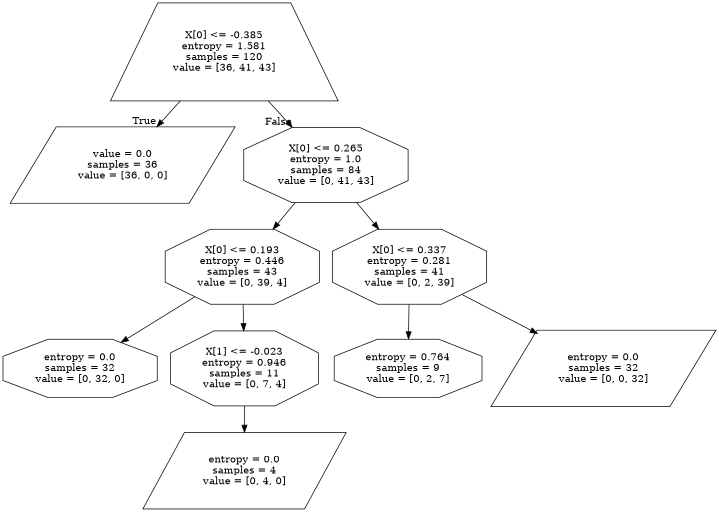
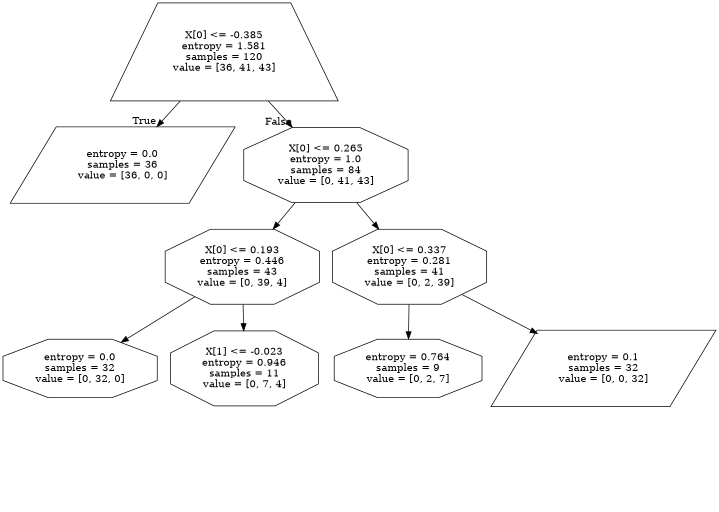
  digraph {
    node [shape=octagon]
    n1 [label="X[0] <= -0.385\nentropy = 1.581\nsamples = 120\nvalue = [36, 41, 43]" shape=trapezium]
-   n2 [label="value = 0.0\nsamples = 36\nvalue = [36, 0, 0]" shape=parallelogram]
+   n2 [label="entropy = 0.0\nsamples = 36\nvalue = [36, 0, 0]" shape=parallelogram]
    n3 [label="X[0] <= 0.265\nentropy = 1.0\nsamples = 84\nvalue = [0, 41, 43]"]
    n4 [label="X[0] <= 0.193\nentropy = 0.446\nsamples = 43\nvalue = [0, 39, 4]"]
    n5 [label="X[0] <= 0.337\nentropy = 0.281\nsamples = 41\nvalue = [0, 2, 39]"]
    n6 [label="entropy = 0.0\nsamples = 32\nvalue = [0, 32, 0]"]
    n7 [label="X[1] <= -0.023\nentropy = 0.946\nsamples = 11\nvalue = [0, 7, 4]"]
    n8 [label="entropy = 0.764\nsamples = 9\nvalue = [0, 2, 7]"]
-   n9 [label="entropy = 0.0\nsamples = 32\nvalue = [0, 0, 32]" shape=parallelogram]
-   n10 [label="entropy = 0.0\nsamples = 4\nvalue = [0, 4, 0]" shape=parallelogram]
+   n9 [label="entropy = 0.1\nsamples = 32\nvalue = [0, 0, 32]" shape=parallelogram]
    n1 -> n2 [headlabel=True labelangle=45 labeldistance=2.5]
    n1 -> n3 [headlabel=False labelangle=-45 labeldistance=2.5]
    n3 -> n4
    n3 -> n5
    n4 -> n6
    n4 -> n7
    n5 -> n8
    n5 -> n9
-   n7 -> n10
  }
